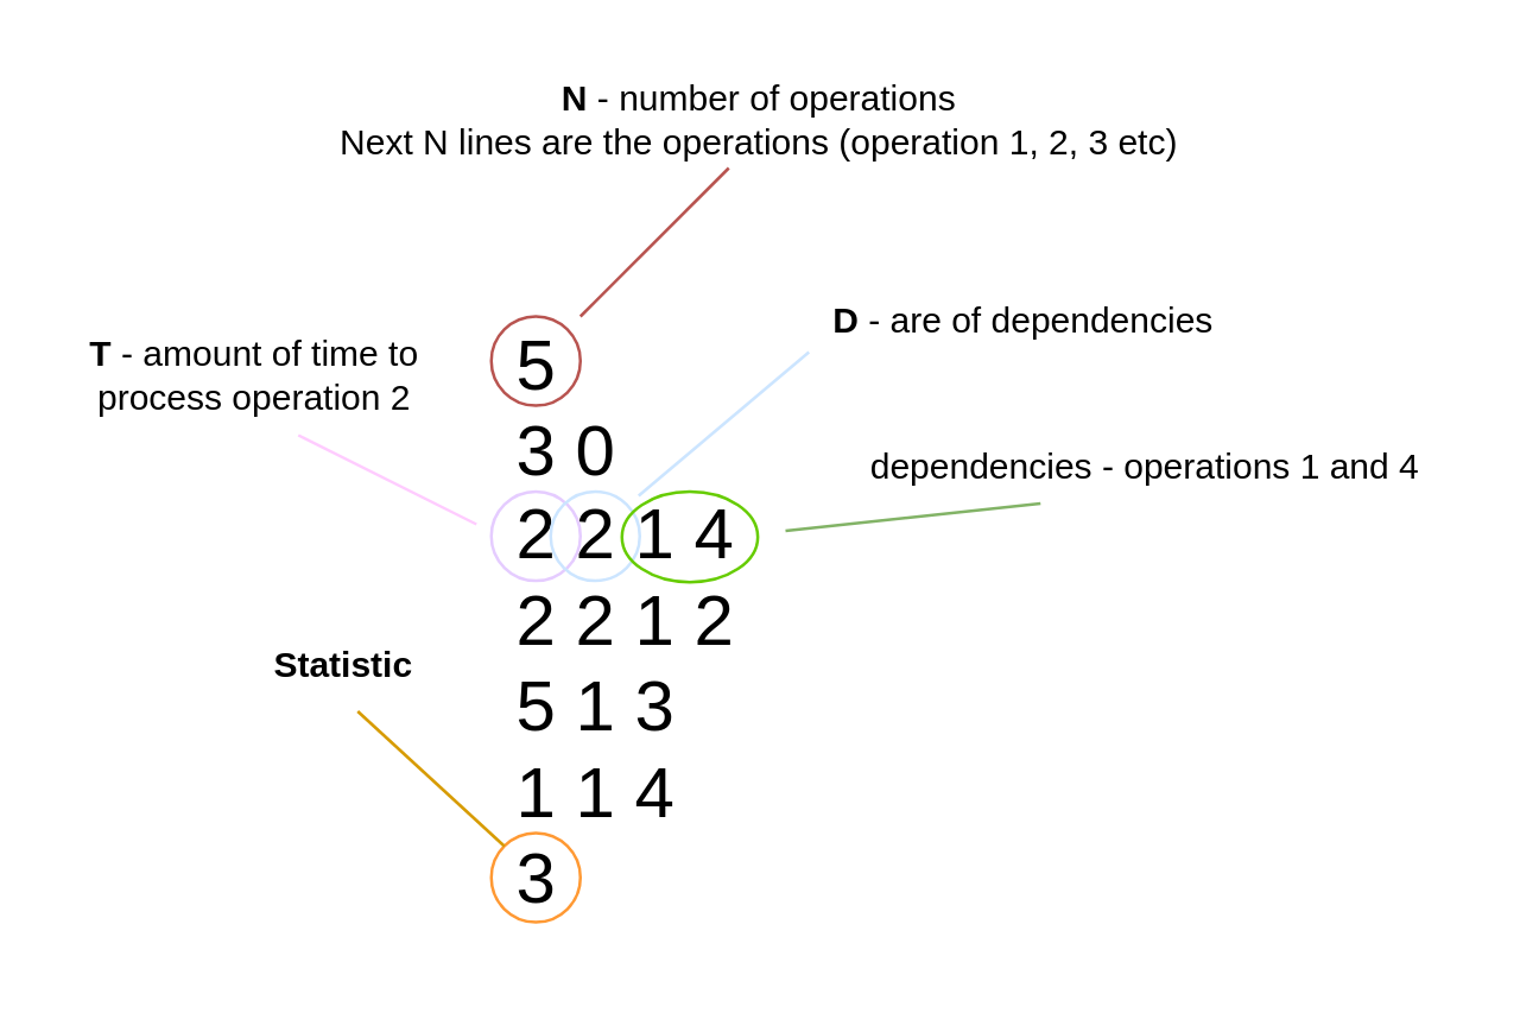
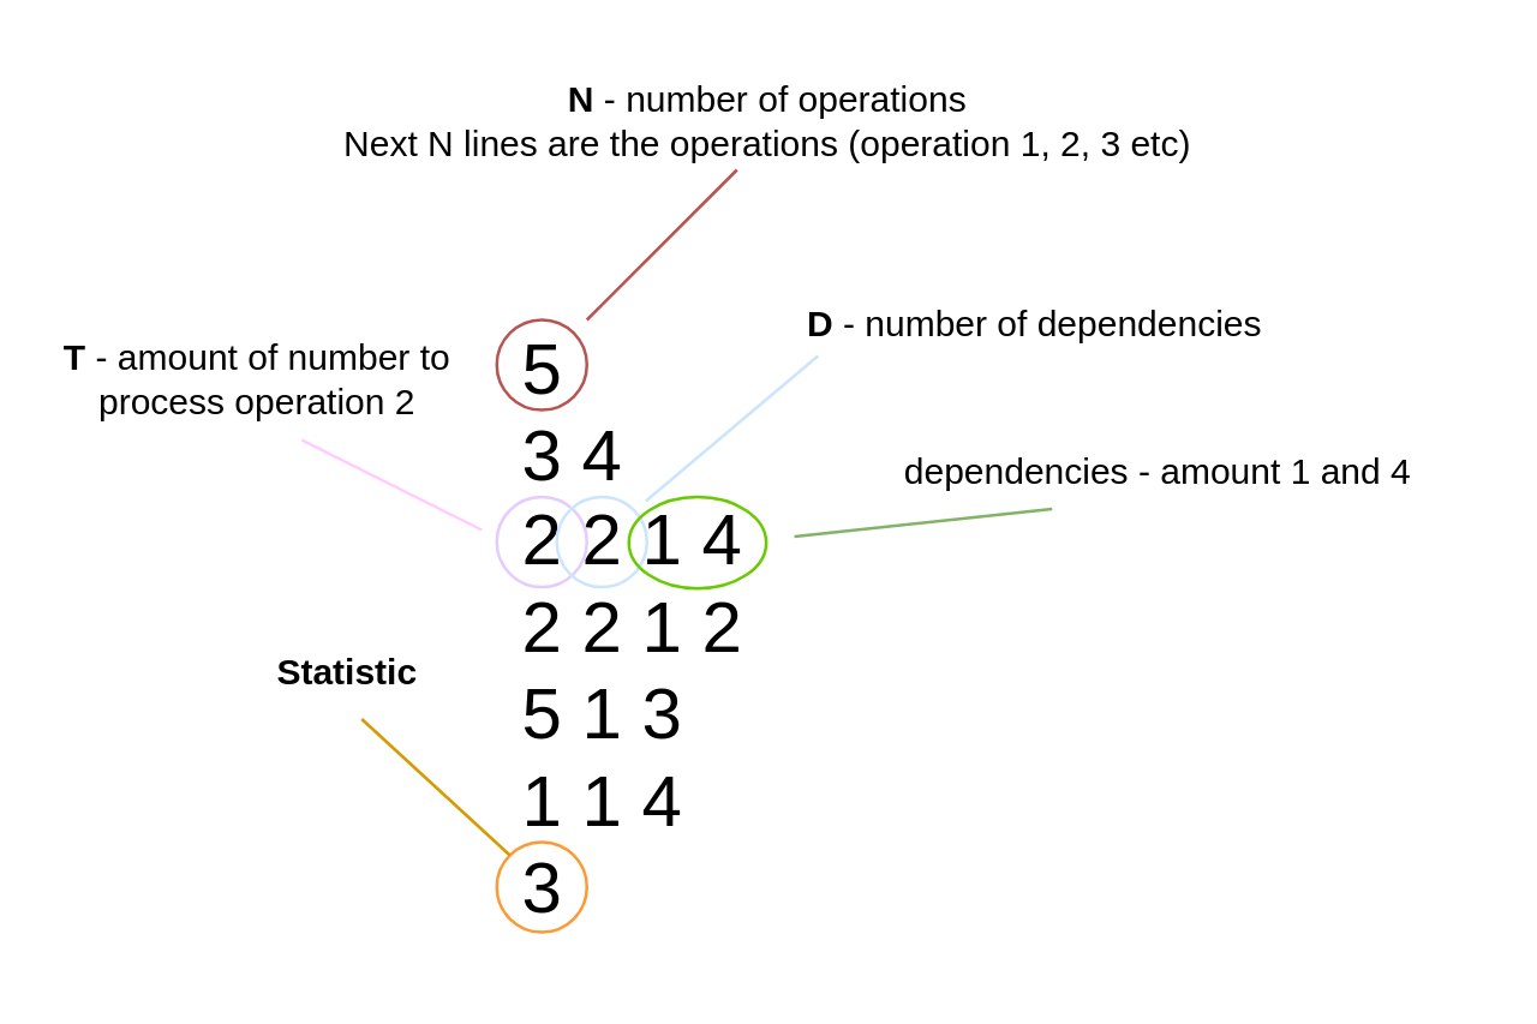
  <mxCell id="0" />
  <mxCell id="1" parent="0" />
- <mxCell id="2" value="&lt;div style=&quot;text-align: left;&quot;&gt;&lt;span style=&quot;background-color: initial;&quot;&gt;&lt;font style=&quot;font-size: 24px;&quot;&gt;5&lt;/font&gt;&lt;/span&gt;&lt;/div&gt;&lt;div style=&quot;text-align: left;&quot;&gt;&lt;span style=&quot;background-color: initial;&quot;&gt;&lt;font style=&quot;font-size: 24px;&quot;&gt;3 0&lt;/font&gt;&lt;/span&gt;&lt;/div&gt;&lt;div style=&quot;text-align: left;&quot;&gt;&lt;span style=&quot;background-color: initial;&quot;&gt;&lt;font style=&quot;font-size: 24px;&quot;&gt;2 2 1 4&lt;/font&gt;&lt;/span&gt;&lt;/div&gt;&lt;div style=&quot;text-align: left;&quot;&gt;&lt;span style=&quot;background-color: initial;&quot;&gt;&lt;font style=&quot;font-size: 24px;&quot;&gt;2 2 1 2&lt;/font&gt;&lt;/span&gt;&lt;/div&gt;&lt;div style=&quot;text-align: left;&quot;&gt;&lt;span style=&quot;background-color: initial;&quot;&gt;&lt;font style=&quot;font-size: 24px;&quot;&gt;5 1 3&lt;/font&gt;&lt;/span&gt;&lt;/div&gt;&lt;div style=&quot;text-align: left;&quot;&gt;&lt;span style=&quot;background-color: initial;&quot;&gt;&lt;font style=&quot;font-size: 24px;&quot;&gt;1 1 4&lt;/font&gt;&lt;/span&gt;&lt;/div&gt;&lt;div style=&quot;text-align: left;&quot;&gt;&lt;span style=&quot;background-color: initial;&quot;&gt;&lt;font style=&quot;font-size: 24px;&quot;&gt;3&lt;/font&gt;&lt;/span&gt;&lt;/div&gt;" style="text;html=1;align=center;verticalAlign=middle;resizable=0;points=[];autosize=1;strokeColor=none;fillColor=none;" vertex="1" parent="1"><mxGeometry x="160" y="99" width="100" height="220" as="geometry" /></mxCell>
+ <mxCell id="2" value="&lt;div style=&quot;text-align: left;&quot;&gt;&lt;span style=&quot;background-color: initial;&quot;&gt;&lt;font style=&quot;font-size: 24px;&quot;&gt;5&lt;/font&gt;&lt;/span&gt;&lt;/div&gt;&lt;div style=&quot;text-align: left;&quot;&gt;&lt;span style=&quot;background-color: initial;&quot;&gt;&lt;font style=&quot;font-size: 24px;&quot;&gt;3 4&lt;/font&gt;&lt;/span&gt;&lt;/div&gt;&lt;div style=&quot;text-align: left;&quot;&gt;&lt;span style=&quot;background-color: initial;&quot;&gt;&lt;font style=&quot;font-size: 24px;&quot;&gt;2 2 1 4&lt;/font&gt;&lt;/span&gt;&lt;/div&gt;&lt;div style=&quot;text-align: left;&quot;&gt;&lt;span style=&quot;background-color: initial;&quot;&gt;&lt;font style=&quot;font-size: 24px;&quot;&gt;2 2 1 2&lt;/font&gt;&lt;/span&gt;&lt;/div&gt;&lt;div style=&quot;text-align: left;&quot;&gt;&lt;span style=&quot;background-color: initial;&quot;&gt;&lt;font style=&quot;font-size: 24px;&quot;&gt;5 1 3&lt;/font&gt;&lt;/span&gt;&lt;/div&gt;&lt;div style=&quot;text-align: left;&quot;&gt;&lt;span style=&quot;background-color: initial;&quot;&gt;&lt;font style=&quot;font-size: 24px;&quot;&gt;1 1 4&lt;/font&gt;&lt;/span&gt;&lt;/div&gt;&lt;div style=&quot;text-align: left;&quot;&gt;&lt;span style=&quot;background-color: initial;&quot;&gt;&lt;font style=&quot;font-size: 24px;&quot;&gt;3&lt;/font&gt;&lt;/span&gt;&lt;/div&gt;" style="text;html=1;align=center;verticalAlign=middle;resizable=0;points=[];autosize=1;strokeColor=none;fillColor=none;" vertex="1" parent="1"><mxGeometry x="160" y="99" width="100" height="220" as="geometry" /></mxCell>
  <mxCell id="3" value="" style="ellipse;whiteSpace=wrap;html=1;aspect=fixed;fillColor=none;strokeColor=#b85450;" vertex="1" parent="1"><mxGeometry x="165" y="106" width="30" height="30" as="geometry" /></mxCell>
  <mxCell id="4" value="" style="endArrow=none;html=1;rounded=0;fillColor=#f8cecc;strokeColor=#b85450;" edge="1" parent="1"><mxGeometry width="50" height="50" relative="1" as="geometry"><mxPoint x="195" y="106" as="sourcePoint" /><mxPoint x="245" y="56" as="targetPoint" /></mxGeometry></mxCell>
  <mxCell id="5" value="&lt;b&gt;N &lt;/b&gt;- number of operations&lt;br&gt;Next N lines are the operations (operation 1, 2, 3 etc)" style="text;html=1;align=center;verticalAlign=middle;resizable=0;points=[];autosize=1;strokeColor=none;fillColor=none;" vertex="1" parent="1"><mxGeometry x="100" y="20" width="310" height="40" as="geometry" /></mxCell>
  <mxCell id="6" value="" style="ellipse;whiteSpace=wrap;html=1;aspect=fixed;fillColor=none;strokeColor=#E5CCFF;" vertex="1" parent="1"><mxGeometry x="165" y="165" width="30" height="30" as="geometry" /></mxCell>
  <mxCell id="7" value="" style="ellipse;whiteSpace=wrap;html=1;aspect=fixed;fillColor=none;strokeColor=#CCE5FF;" vertex="1" parent="1"><mxGeometry x="185" y="165" width="30" height="30" as="geometry" /></mxCell>
  <mxCell id="8" value="" style="endArrow=none;html=1;rounded=0;fillColor=#f8cecc;strokeColor=#FFCCFF;" edge="1" parent="1"><mxGeometry width="50" height="50" relative="1" as="geometry"><mxPoint x="100" y="146" as="sourcePoint" /><mxPoint x="160" y="176" as="targetPoint" /></mxGeometry></mxCell>
- <mxCell id="9" value="&lt;b&gt;T &lt;/b&gt;- amount of time to &lt;br&gt;process operation 2" style="text;html=1;align=center;verticalAlign=middle;resizable=0;points=[];autosize=1;strokeColor=none;fillColor=none;" vertex="1" parent="1"><mxGeometry x="20" y="106" width="130" height="40" as="geometry" /></mxCell>
- <mxCell id="10" value="&lt;b&gt;D &lt;/b&gt;- are of dependencies" style="text;html=1;align=center;verticalAlign=middle;resizable=0;points=[];autosize=1;strokeColor=none;fillColor=none;" vertex="1" parent="1"><mxGeometry x="259" y="92.5" width="170" height="30" as="geometry" /></mxCell>
+ <mxCell id="9" value="&lt;b&gt;T &lt;/b&gt;- amount of number to &lt;br&gt;process operation 2" style="text;html=1;align=center;verticalAlign=middle;resizable=0;points=[];autosize=1;strokeColor=none;fillColor=none;" vertex="1" parent="1"><mxGeometry x="20" y="106" width="130" height="40" as="geometry" /></mxCell>
+ <mxCell id="10" value="&lt;b&gt;D &lt;/b&gt;- number of dependencies" style="text;html=1;align=center;verticalAlign=middle;resizable=0;points=[];autosize=1;strokeColor=none;fillColor=none;" vertex="1" parent="1"><mxGeometry x="259" y="92.5" width="170" height="30" as="geometry" /></mxCell>
  <mxCell id="11" value="" style="endArrow=none;html=1;rounded=0;fillColor=#f8cecc;strokeColor=#CCE5FF;entryX=1;entryY=0;entryDx=0;entryDy=0;" edge="1" parent="1"><mxGeometry width="50" height="50" relative="1" as="geometry"><mxPoint x="272" y="118" as="sourcePoint" /><mxPoint x="214.607" y="166.393" as="targetPoint" /></mxGeometry></mxCell>
  <mxCell id="12" value="" style="ellipse;whiteSpace=wrap;html=1;fillColor=none;strokeColor=#66CC00;" vertex="1" parent="1"><mxGeometry x="209" y="165" width="45.75" height="30.5" as="geometry" /></mxCell>
  <mxCell id="13" value="" style="endArrow=none;html=1;rounded=0;fillColor=#d5e8d4;strokeColor=#82b366;entryX=1.041;entryY=0.36;entryDx=0;entryDy=0;entryPerimeter=0;" edge="1" parent="1" target="2"><mxGeometry width="50" height="50" relative="1" as="geometry"><mxPoint x="350" y="169" as="sourcePoint" /><mxPoint x="258.997" y="184.393" as="targetPoint" /></mxGeometry></mxCell>
- <mxCell id="14" value="dependencies - operations 1 and 4" style="text;html=1;align=center;verticalAlign=middle;resizable=0;points=[];autosize=1;strokeColor=none;fillColor=none;" vertex="1" parent="1"><mxGeometry x="280" y="142" width="210" height="30" as="geometry" /></mxCell>
+ <mxCell id="14" value="dependencies - amount 1 and 4" style="text;html=1;align=center;verticalAlign=middle;resizable=0;points=[];autosize=1;strokeColor=none;fillColor=none;" vertex="1" parent="1"><mxGeometry x="280" y="142" width="210" height="30" as="geometry" /></mxCell>
  <mxCell id="15" value="" style="ellipse;whiteSpace=wrap;html=1;aspect=fixed;fillColor=none;strokeColor=#FF9933;" vertex="1" parent="1"><mxGeometry x="165" y="280" width="30" height="30" as="geometry" /></mxCell>
  <mxCell id="16" value="" style="endArrow=none;html=1;rounded=0;fillColor=#ffe6cc;strokeColor=#d79b00;exitX=0;exitY=0;exitDx=0;exitDy=0;" edge="1" parent="1" source="15"><mxGeometry width="50" height="50" relative="1" as="geometry"><mxPoint x="215" y="299" as="sourcePoint" /><mxPoint x="120" y="239" as="targetPoint" /></mxGeometry></mxCell>
  <mxCell id="17" value="&lt;b&gt;Statistic&lt;/b&gt;" style="text;html=1;align=center;verticalAlign=middle;resizable=0;points=[];autosize=1;strokeColor=none;fillColor=none;" vertex="1" parent="1"><mxGeometry x="80" y="209" width="70" height="30" as="geometry" /></mxCell>
